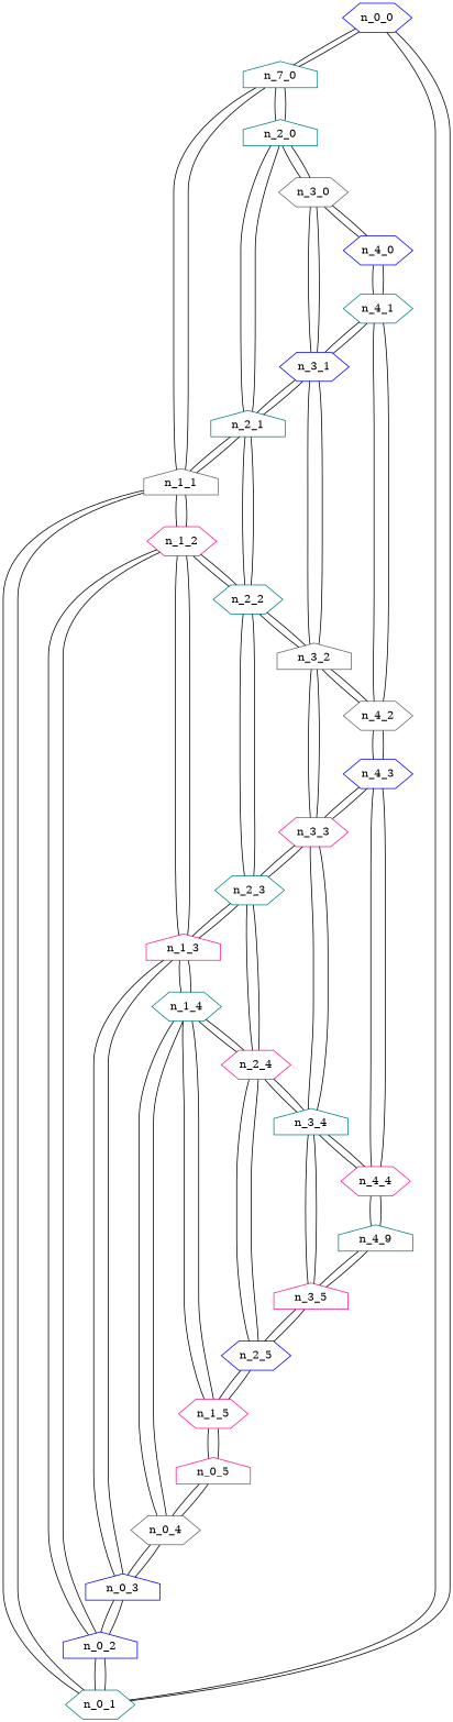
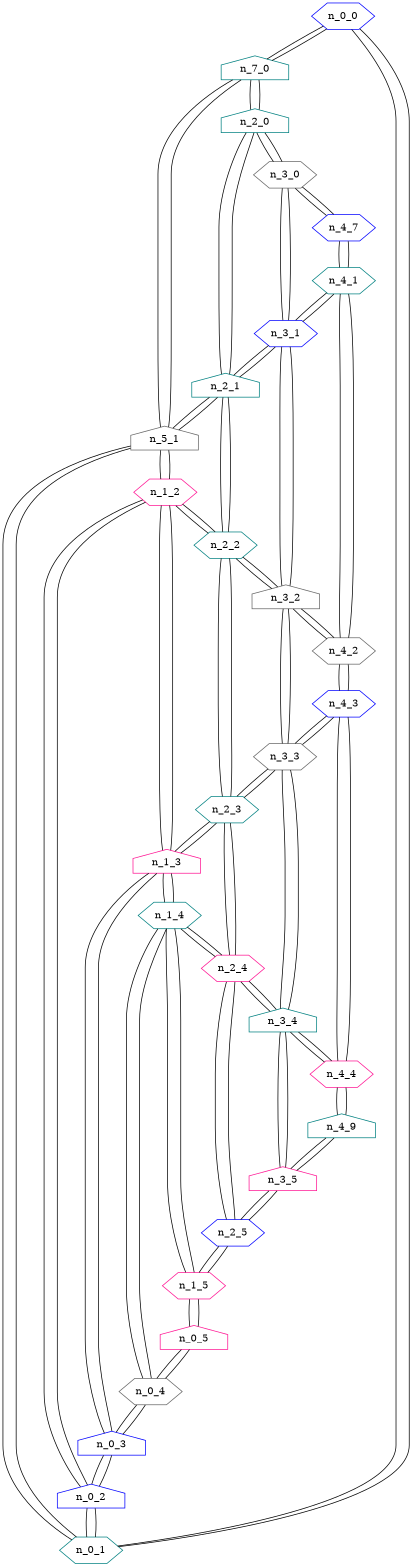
  graph {
    node [color=teal shape=hexagon]
    n_0_0 [color=blue]
    n2 [label=n_7_0 shape=house]
    n_0_1
-   n_1_1 [color=gray40 shape=house]
+   n_1_1 [color=gray40 shape=house label=n_5_1]
    n_2_0 [shape=house]
    n_0_2 [color=blue shape=house]
    n_1_2 [color=deeppink]
    n_2_1 [shape=house]
    n_3_0 [color=gray40]
    n_0_3 [color=blue shape=house]
    n_1_3 [color=deeppink shape=house]
    n_2_2
    n_3_1 [color=blue]
    n_0_4 [color=gray40]
    n_1_4
    n_2_3
    n_3_2 [color=gray40 shape=house]
    n_0_5 [color=deeppink shape=house]
    n_1_5 [color=deeppink]
    n_2_4 [color=deeppink]
-   n_3_3 [color=deeppink]
+   n_3_3 [color=gray40]
    n_2_5 [color=blue]
    n_3_4 [shape=house]
    n_3_5 [color=deeppink shape=house]
-   n_4_0 [color=blue]
+   n_4_0 [color=blue label=n_4_7]
    n_4_1
    n_4_2 [color=gray40]
    n_4_3 [color=blue]
    n_4_4 [color=deeppink]
    n30 [label=n_4_9 shape=house]
    n_0_0 -- n2
    n_0_0 -- n_0_1
    n2 -- n_0_0
    n2 -- n_1_1
    n2 -- n_2_0
    n_0_1 -- n_0_0
    n_0_1 -- n_1_1
    n_0_1 -- n_0_2
    n_1_1 -- n2
    n_1_1 -- n_0_1
    n_1_1 -- n_1_2
    n_1_1 -- n_2_1
    n_2_0 -- n2
    n_2_0 -- n_2_1
    n_2_0 -- n_3_0
    n_0_2 -- n_0_1
    n_0_2 -- n_1_2
    n_0_2 -- n_0_3
    n_1_2 -- n_1_1
    n_1_2 -- n_0_2
    n_1_2 -- n_1_3
    n_1_2 -- n_2_2
    n_2_1 -- n_1_1
    n_2_1 -- n_2_0
    n_2_1 -- n_2_2
    n_2_1 -- n_3_1
    n_3_0 -- n_2_0
    n_3_0 -- n_3_1
    n_3_0 -- n_4_0
    n_0_3 -- n_0_2
    n_0_3 -- n_1_3
    n_0_3 -- n_0_4
    n_1_3 -- n_1_2
    n_1_3 -- n_0_3
    n_1_3 -- n_1_4
    n_1_3 -- n_2_3
    n_2_2 -- n_1_2
    n_2_2 -- n_2_1
    n_2_2 -- n_2_3
    n_2_2 -- n_3_2
    n_3_1 -- n_2_1
    n_3_1 -- n_3_0
    n_3_1 -- n_3_2
    n_3_1 -- n_4_1
    n_0_4 -- n_0_3
    n_0_4 -- n_1_4
    n_0_4 -- n_0_5
    n_1_4 -- n_1_3
    n_1_4 -- n_0_4
    n_1_4 -- n_1_5
    n_1_4 -- n_2_4
    n_2_3 -- n_1_3
    n_2_3 -- n_2_2
    n_2_3 -- n_2_4
    n_2_3 -- n_3_3
    n_3_2 -- n_2_2
    n_3_2 -- n_3_1
    n_3_2 -- n_3_3
    n_3_2 -- n_4_2
    n_0_5 -- n_0_4
    n_0_5 -- n_1_5
    n_1_5 -- n_1_4
    n_1_5 -- n_0_5
    n_1_5 -- n_2_5
    n_2_4 -- n_1_4
    n_2_4 -- n_2_3
    n_2_4 -- n_2_5
    n_2_4 -- n_3_4
    n_3_3 -- n_2_3
    n_3_3 -- n_3_2
    n_3_3 -- n_3_4
    n_3_3 -- n_4_3
    n_2_5 -- n_1_5
    n_2_5 -- n_2_4
    n_2_5 -- n_3_5
    n_3_4 -- n_2_4
    n_3_4 -- n_3_3
    n_3_4 -- n_3_5
    n_3_4 -- n_4_4
    n_3_5 -- n_2_5
    n_3_5 -- n_3_4
    n_3_5 -- n30
    n_4_0 -- n_3_0
    n_4_0 -- n_4_1
    n_4_1 -- n_3_1
    n_4_1 -- n_4_0
    n_4_1 -- n_4_2
    n_4_2 -- n_3_2
    n_4_2 -- n_4_1
    n_4_2 -- n_4_3
    n_4_3 -- n_3_3
    n_4_3 -- n_4_2
    n_4_3 -- n_4_4
    n_4_4 -- n_3_4
    n_4_4 -- n_4_3
    n_4_4 -- n30
    n30 -- n_3_5
    n30 -- n_4_4
  }
